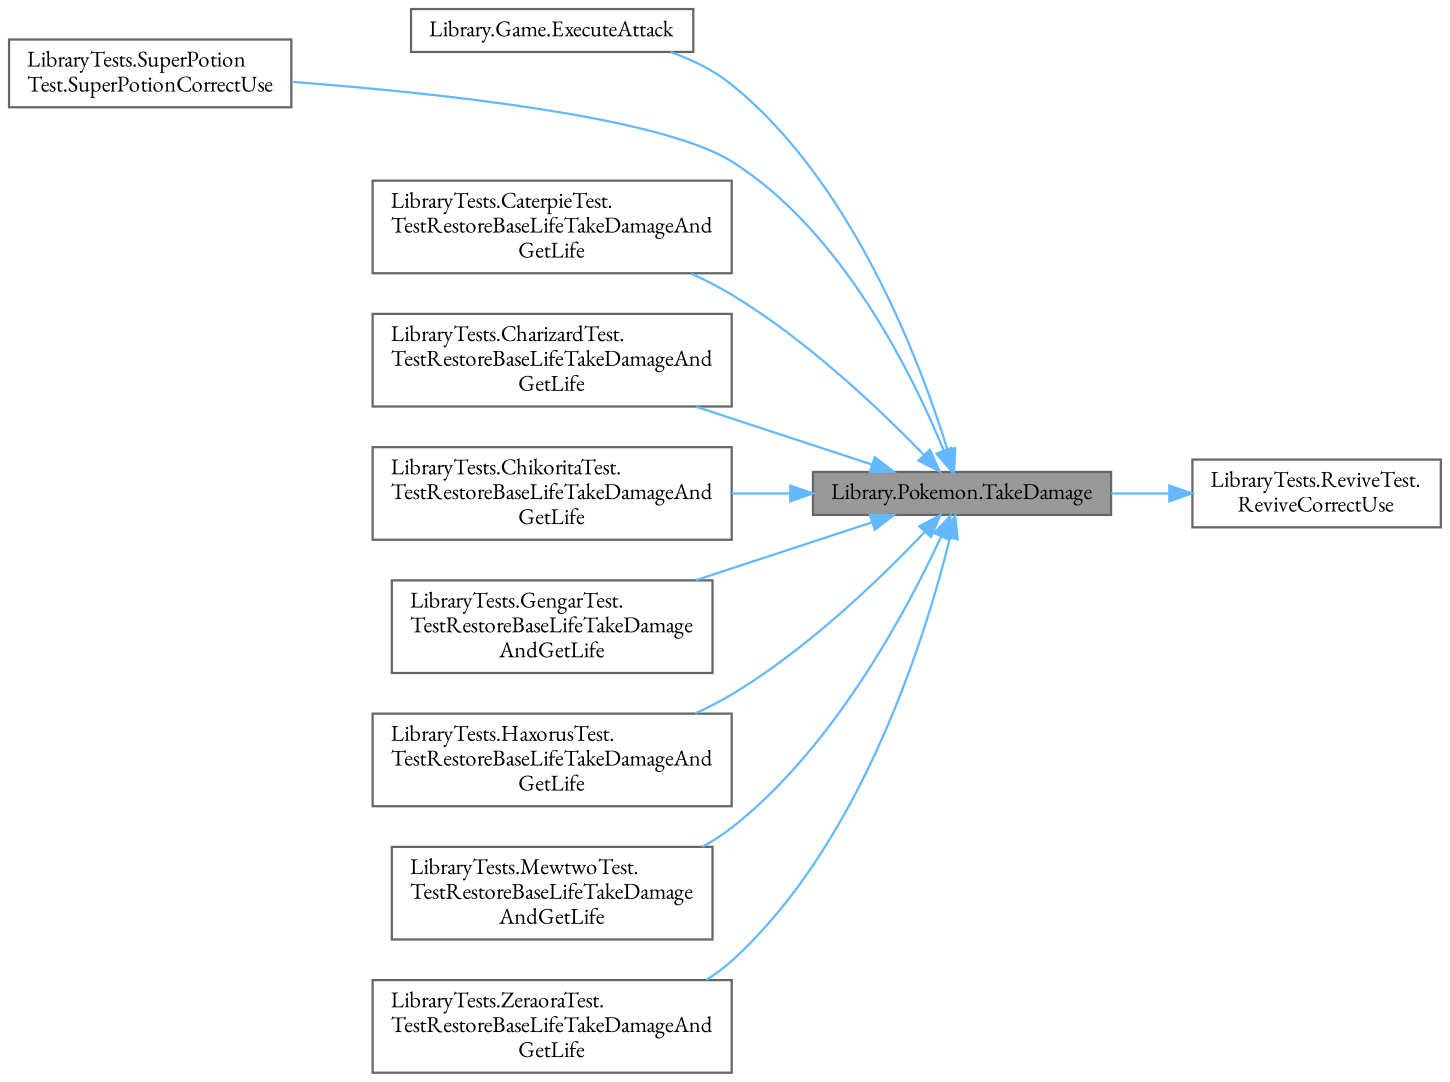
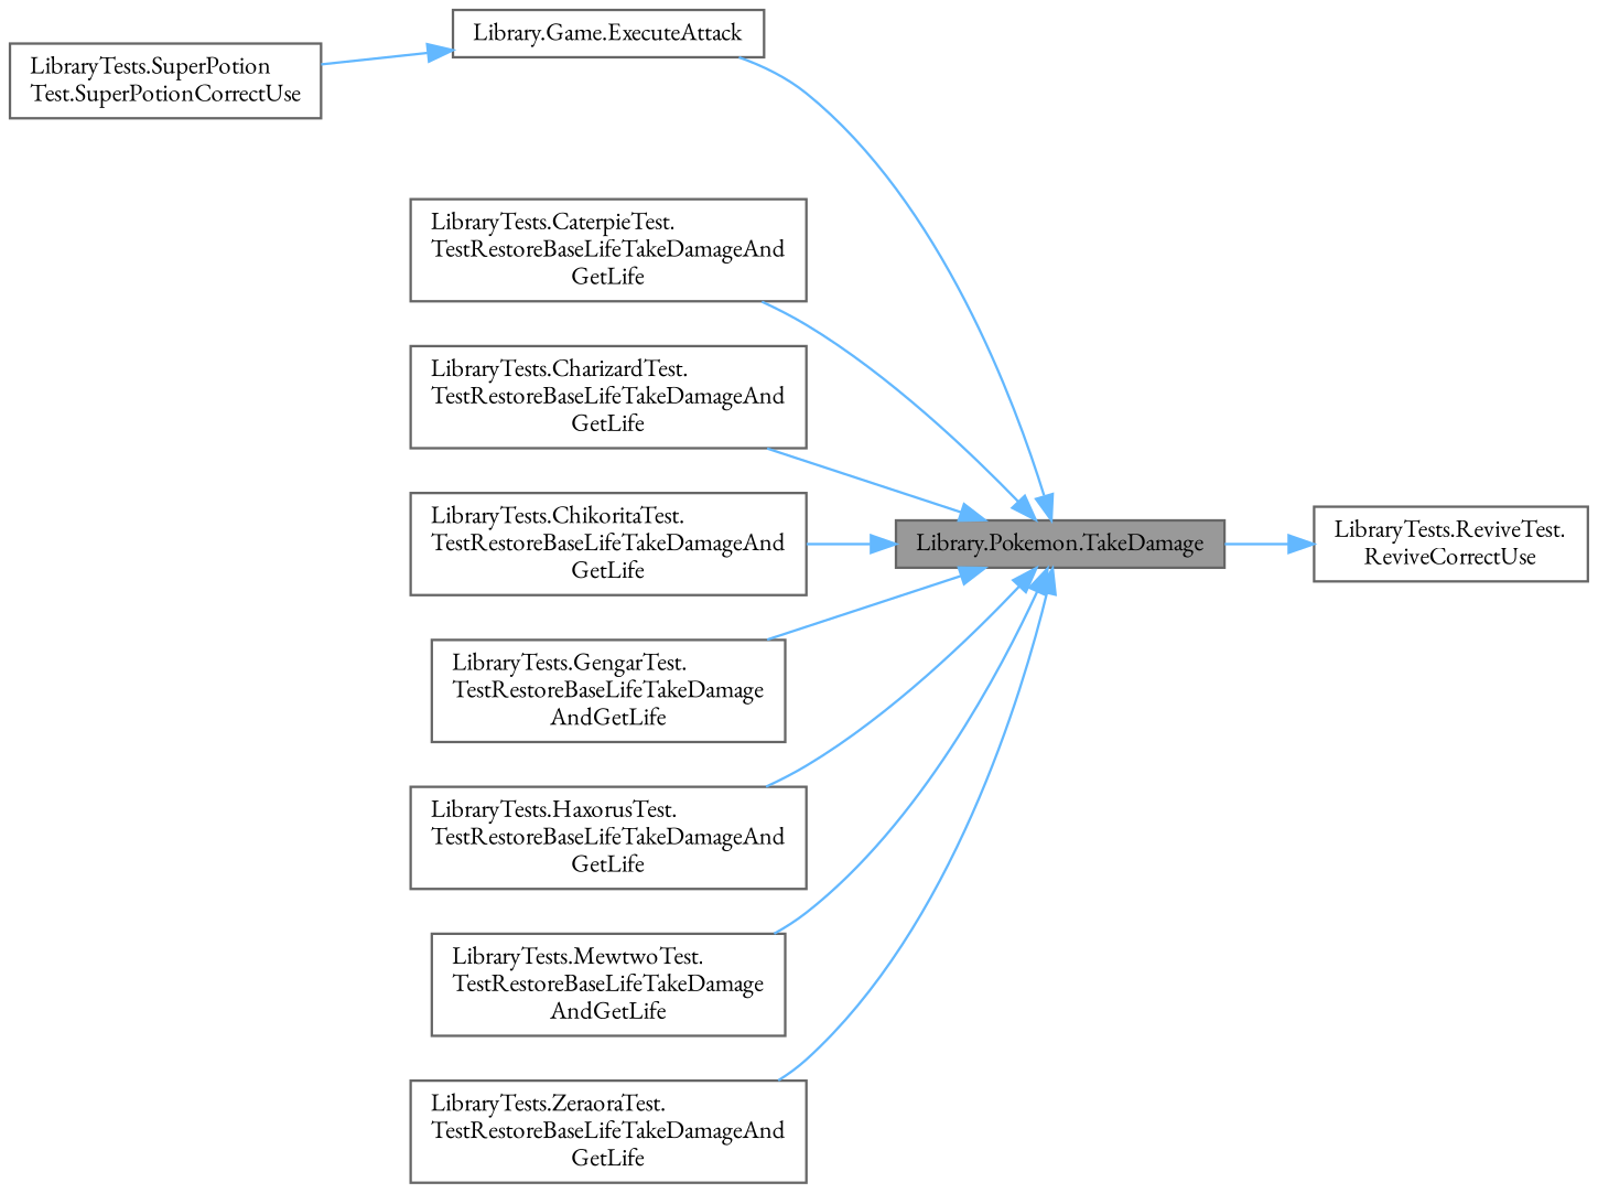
  digraph {
    fontname="EB Garamond"
    rankdir=RL
    node [color=grey40 fillcolor=white fontname="EB Garamond" fontsize=10 shape=box style=filled]
    edge [color=steelblue1 dir=back fontname="EB Garamond" fontsize=10 labelfontname=Helvetica labelfontsize=10 style=solid]
    n1 [color=gray40 fillcolor=grey60 fontcolor=black height=0.2 label="Library.Pokemon.TakeDamage" width=0.4]
    n2 [height=0.2 label="Library.Game.ExecuteAttack" width=0.4]
    n3 [height=0.2 label="LibraryTests.SuperPotion\lTest.SuperPotionCorrectUse" width=0.4]
    n4 [height=0.2 label="LibraryTests.CaterpieTest.\lTestRestoreBaseLifeTakeDamageAnd\lGetLife" width=0.4]
    n5 [height=0.2 label="LibraryTests.CharizardTest.\lTestRestoreBaseLifeTakeDamageAnd\lGetLife" width=0.4]
    n6 [height=0.2 label="LibraryTests.ChikoritaTest.\lTestRestoreBaseLifeTakeDamageAnd\lGetLife" width=0.4]
    n7 [height=0.2 label="LibraryTests.GengarTest.\lTestRestoreBaseLifeTakeDamage\lAndGetLife" width=0.4]
    n8 [height=0.2 label="LibraryTests.HaxorusTest.\lTestRestoreBaseLifeTakeDamageAnd\lGetLife" width=0.4]
    n9 [height=0.2 label="LibraryTests.MewtwoTest.\lTestRestoreBaseLifeTakeDamage\lAndGetLife" width=0.4]
    n10 [height=0.2 label="LibraryTests.ZeraoraTest.\lTestRestoreBaseLifeTakeDamageAnd\lGetLife" width=0.4]
    n11 [height=0.2 label="LibraryTests.ReviveTest.\lReviveCorrectUse" width=0.4]
    n1 -> n2
-   n1 -> n3
+   n2 -> n3
    n1 -> n4
    n1 -> n5
    n1 -> n6
    n1 -> n7
    n1 -> n8
    n1 -> n9
    n1 -> n10
    n11 -> n1
  }
